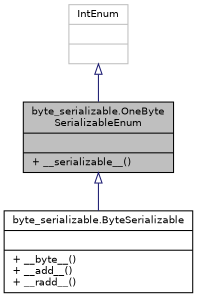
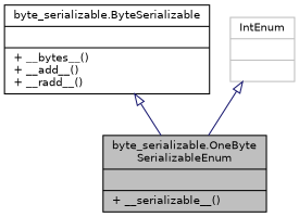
  digraph {
    fontname="DejaVu Sans"
    node [color=black fillcolor=white fontname="DejaVu Sans" fontsize=10 shape=record style=filled]
    edge [arrowtail=onormal color=midnightblue dir=back fontname="DejaVu Sans" fontsize=10 labelfontname=Helvetica labelfontsize=10 style=solid]
    n1 [fillcolor=grey75 fontcolor=black height=0.2 label="{byte_serializable.OneByte\lSerializableEnum\n||+ __serializable__()\l}" width=0.4]
-   n2 [height=0.2 label="{byte_serializable.ByteSerializable\n||+ __byte__()\l+ __add__()\l+ __radd__()\l}" width=0.4]
+   n2 [height=0.2 label="{byte_serializable.ByteSerializable\n||+ __bytes__()\l+ __add__()\l+ __radd__()\l}" width=0.4]
    n3 [color=grey75 height=0.2 label="{IntEnum\n||}" width=0.4]
-   n1 -> n2
+   n2 -> n1
    n3 -> n1
  }
